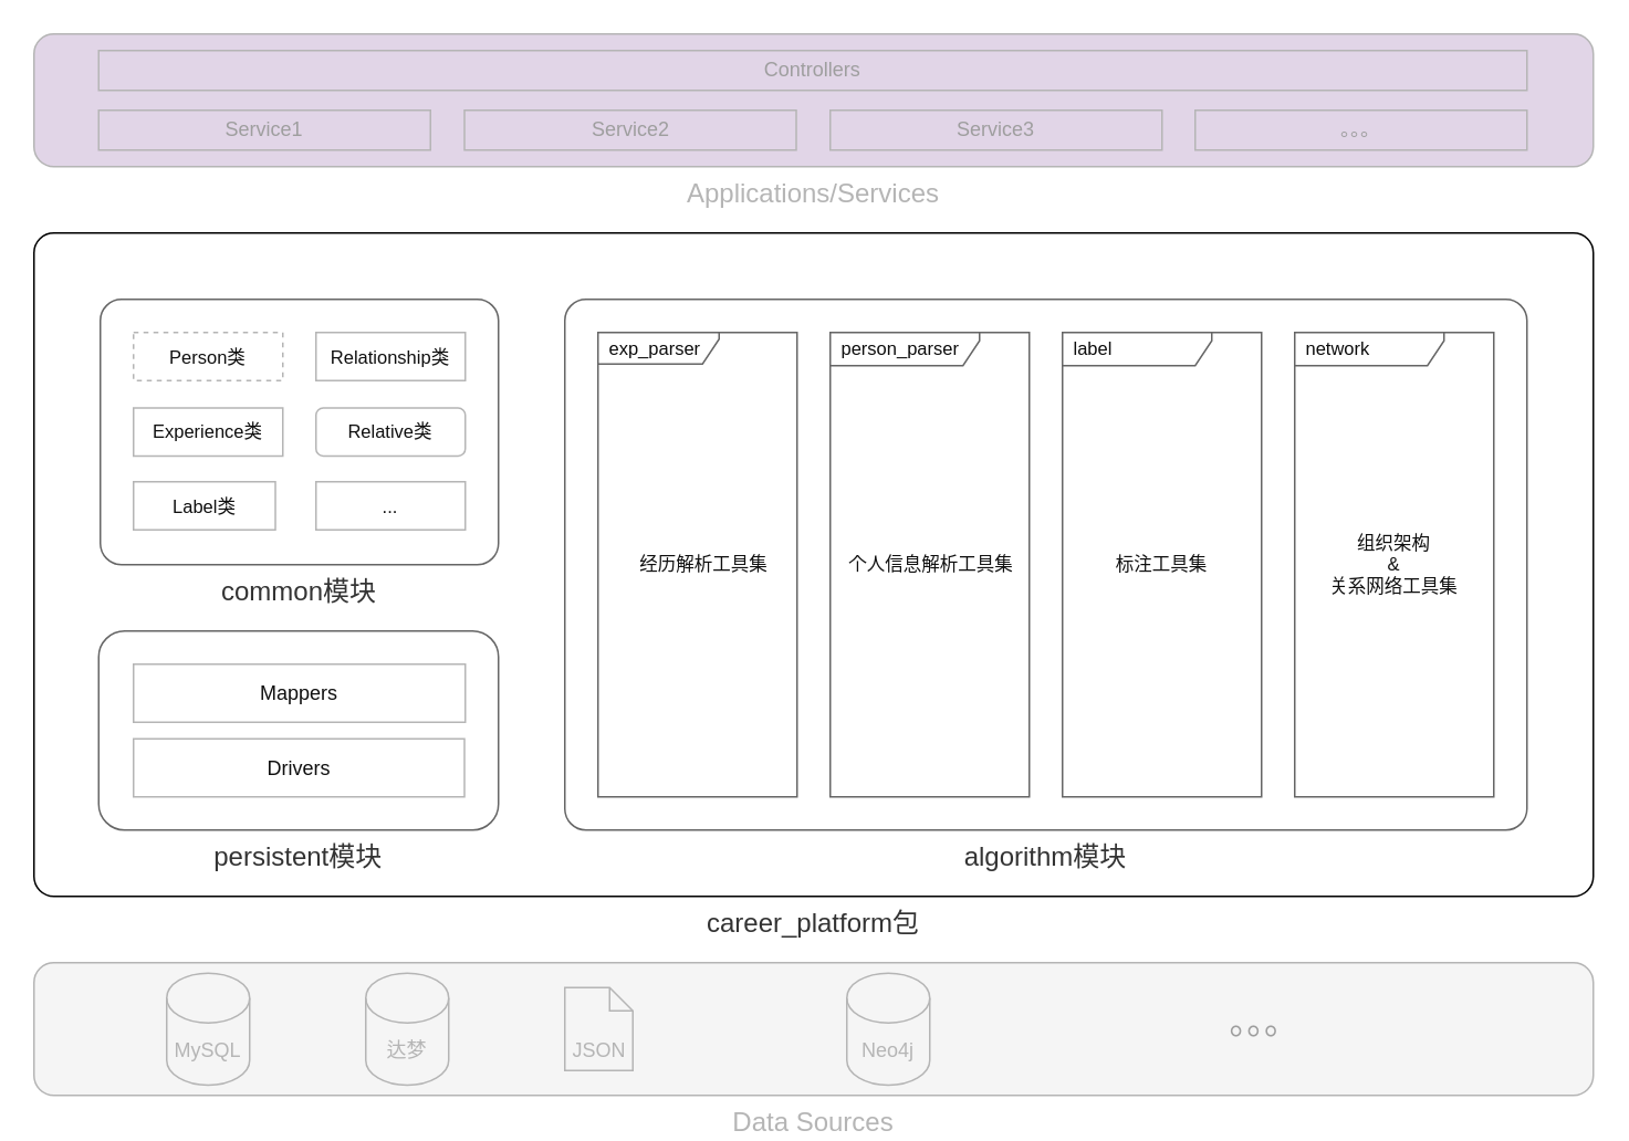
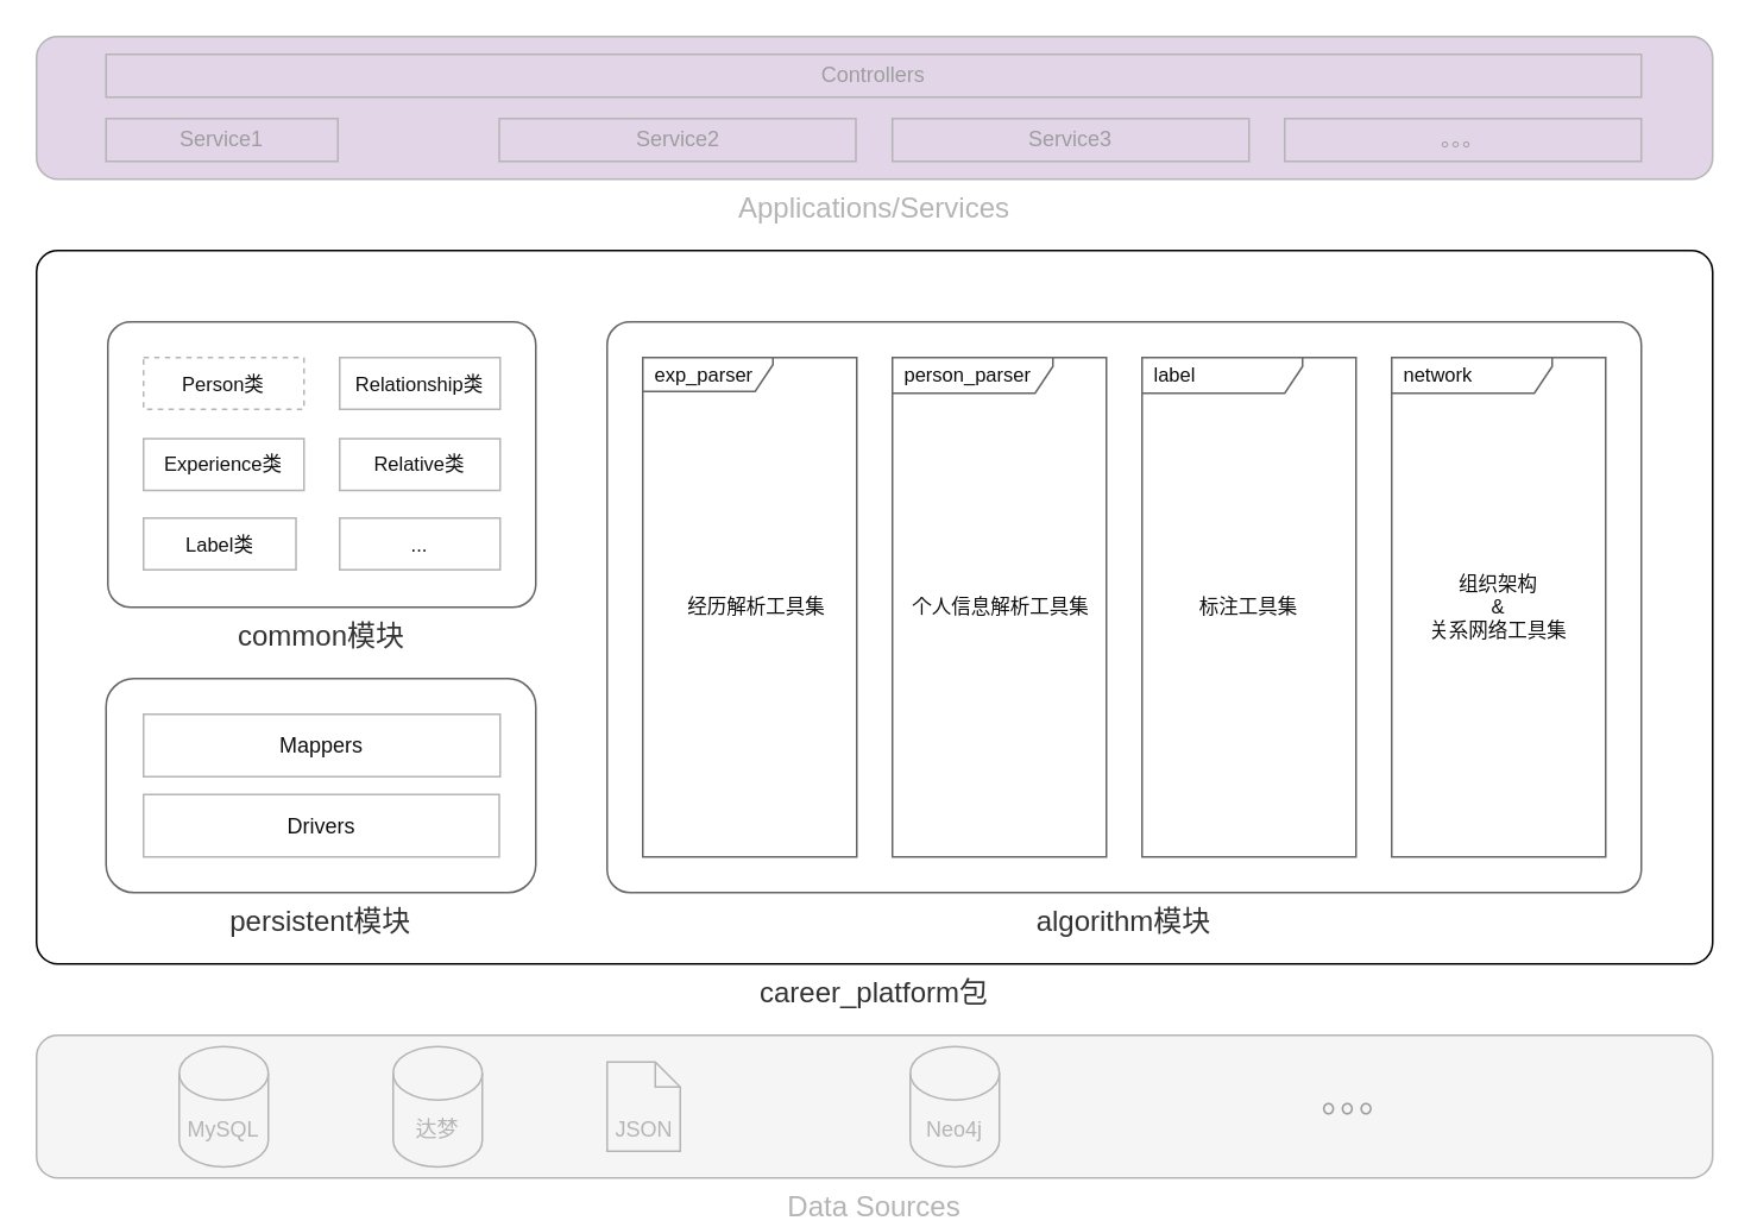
  <mxCell id="0" />
  <mxCell id="1" parent="0" />
  <mxCell id="2" value="career_platform包" style="rounded=1;whiteSpace=wrap;html=1;fillColor=none;labelPosition=center;verticalLabelPosition=bottom;align=center;verticalAlign=top;strokeColor=#000000;fontColor=#333333;fontSize=16;arcSize=3;" parent="1" vertex="1"><mxGeometry x="20" y="140" width="940" height="400" as="geometry" /></mxCell>
  <mxCell id="3" value="common模块" style="rounded=1;whiteSpace=wrap;html=1;fillColor=none;labelPosition=center;verticalLabelPosition=bottom;align=center;verticalAlign=top;strokeColor=#666666;fontColor=#333333;fontSize=16;arcSize=8;" parent="1" vertex="1"><mxGeometry x="60" y="180" width="240" height="160" as="geometry" /></mxCell>
  <mxCell id="4" value="persistent模块" style="rounded=1;whiteSpace=wrap;html=1;fillColor=none;labelPosition=center;verticalLabelPosition=bottom;align=center;verticalAlign=top;strokeColor=#666666;fontColor=#333333;fontSize=16;arcSize=13;" parent="1" vertex="1"><mxGeometry x="59" y="380" width="241" height="120" as="geometry" /></mxCell>
  <mxCell id="5" value="algorithm模块" style="rounded=1;whiteSpace=wrap;html=1;fillColor=none;labelPosition=center;verticalLabelPosition=bottom;align=center;verticalAlign=top;strokeColor=#666666;fontColor=#333333;fontSize=16;arcSize=4;" parent="1" vertex="1"><mxGeometry x="340" y="180" width="580" height="320" as="geometry" /></mxCell>
  <mxCell id="6" value="Applications/Services" style="rounded=1;whiteSpace=wrap;html=1;fillColor=#e1d5e7;labelPosition=center;verticalLabelPosition=bottom;align=center;verticalAlign=top;strokeColor=#B5B5B5;fontColor=#B5B5B5;fontSize=16;" parent="1" vertex="1"><mxGeometry x="20" y="20" width="940" height="80" as="geometry" /></mxCell>
  <mxCell id="7" value="Data Sources" style="rounded=1;whiteSpace=wrap;html=1;fillColor=#f5f5f5;labelPosition=center;verticalLabelPosition=bottom;align=center;verticalAlign=top;strokeColor=#B5B5B5;fontColor=#B5B5B5;fontSize=16;" parent="1" vertex="1"><mxGeometry x="20" y="580" width="940" height="80" as="geometry" /></mxCell>
  <mxCell id="8" value="MySQL" style="shape=cylinder3;whiteSpace=wrap;html=1;boundedLbl=1;backgroundOutline=1;size=15;strokeColor=#B5B5B5;fillColor=#f5f5f5;fontColor=#B5B5B5;fontSize=12;" parent="1" vertex="1"><mxGeometry x="100" y="586.25" width="50" height="67.5" as="geometry" /></mxCell>
  <mxCell id="9" value="达梦" style="shape=cylinder3;whiteSpace=wrap;html=1;boundedLbl=1;backgroundOutline=1;size=15;strokeColor=#B5B5B5;fillColor=#f5f5f5;fontColor=#B5B5B5;fontSize=12;" parent="1" vertex="1"><mxGeometry x="220" y="586.25" width="50" height="67.5" as="geometry" /></mxCell>
  <mxCell id="10" value="Neo4j" style="shape=cylinder3;whiteSpace=wrap;html=1;boundedLbl=1;backgroundOutline=1;size=15;strokeColor=#B5B5B5;fillColor=#f5f5f5;fontColor=#B5B5B5;fontSize=12;" parent="1" vertex="1"><mxGeometry x="510" y="586.25" width="50" height="67.5" as="geometry" /></mxCell>
  <mxCell id="11" value="" style="shape=note2;size=14;childLayout=stackLayout;horizontalStack=0;resizeParent=1;resizeParentMax=0;resizeLast=0;collapsible=0;marginBottom=0;html=1;container=1;strokeColor=#B5B5B5;fillColor=#f5f5f5;fontColor=#B5B5B5;fontSize=12;" parent="1" vertex="1"><mxGeometry x="340" y="595" width="41" height="50" as="geometry" /></mxCell>
  <mxCell id="12" value="&amp;nbsp;&amp;nbsp;" style="text;html=1;strokeColor=none;fillColor=none;align=left;verticalAlign=middle;spacingLeft=4;spacingRight=4;overflow=hidden;rotatable=0;points=[[0,0.5],[1,0.5]];portConstraint=eastwest;fontColor=#B5B5B5;fontSize=12;" parent="11" vertex="1"><mxGeometry width="41" height="25" as="geometry" /></mxCell>
  <mxCell id="13" value="JSON" style="text;html=1;strokeColor=none;fillColor=none;align=center;verticalAlign=middle;spacingLeft=4;spacingRight=4;overflow=hidden;rotatable=0;points=[[0,0.5],[1,0.5]];portConstraint=eastwest;fontColor=#B5B5B5;fontSize=12;" parent="11" vertex="1"><mxGeometry y="25" width="41" height="25" as="geometry" /></mxCell>
  <mxCell id="14" value="Person类" style="rounded=0;whiteSpace=wrap;html=1;fontSize=11;fontColor=#0F0F0F;strokeColor=#B5B5B5;fillColor=none;dashed=1;" parent="1" vertex="1"><mxGeometry x="80" y="200" width="90" height="29" as="geometry" /></mxCell>
  <mxCell id="15" value="Experience类" style="rounded=0;whiteSpace=wrap;html=1;fontSize=11;fontColor=#0F0F0F;strokeColor=#B5B5B5;fillColor=none;" parent="1" vertex="1"><mxGeometry x="80" y="245.5" width="90" height="29" as="geometry" /></mxCell>
  <mxCell id="16" value="Label类" style="rounded=0;whiteSpace=wrap;html=1;fontSize=11;fontColor=#0F0F0F;strokeColor=#B5B5B5;fillColor=none;" parent="1" vertex="1"><mxGeometry x="80" y="290" width="85.5" height="29" as="geometry" /></mxCell>
  <mxCell id="17" value="Relationship类" style="rounded=0;whiteSpace=wrap;html=1;fontSize=11;fontColor=#0F0F0F;strokeColor=#B5B5B5;fillColor=none;" parent="1" vertex="1"><mxGeometry x="190" y="200" width="90" height="29" as="geometry" /></mxCell>
- <mxCell id="18" value="Relative类" style="whiteSpace=wrap;html=1;fontSize=11;fontColor=#0F0F0F;strokeColor=#B5B5B5;fillColor=none;rounded=1;" parent="1" vertex="1"><mxGeometry x="190" y="245.5" width="90" height="29" as="geometry" /></mxCell>
+ <mxCell id="18" value="Relative类" style="rounded=0;whiteSpace=wrap;html=1;fontSize=11;fontColor=#0F0F0F;strokeColor=#B5B5B5;fillColor=none;" parent="1" vertex="1"><mxGeometry x="190" y="245.5" width="90" height="29" as="geometry" /></mxCell>
  <mxCell id="19" value="..." style="rounded=0;whiteSpace=wrap;html=1;fontSize=11;fontColor=#0F0F0F;strokeColor=#B5B5B5;fillColor=none;" parent="1" vertex="1"><mxGeometry x="190" y="290" width="90" height="29" as="geometry" /></mxCell>
  <mxCell id="20" value="Mappers" style="rounded=0;whiteSpace=wrap;html=1;fontSize=12;fontColor=#0F0F0F;strokeColor=#B5B5B5;fillColor=none;" parent="1" vertex="1"><mxGeometry x="80" y="400" width="200" height="35" as="geometry" /></mxCell>
  <mxCell id="21" value="Drivers" style="rounded=0;whiteSpace=wrap;html=1;fontSize=12;fontColor=#0F0F0F;strokeColor=#B5B5B5;fillColor=none;" parent="1" vertex="1"><mxGeometry x="80" y="445" width="199.5" height="35" as="geometry" /></mxCell>
  <mxCell id="22" value="exp_parser" style="shape=umlFrame;whiteSpace=wrap;html=1;width=73;height=19;boundedLbl=1;verticalAlign=middle;align=left;spacingLeft=5;fontSize=11;fillColor=none;strokeColor=#666666;fontColor=#0D0D0D;" parent="1" vertex="1"><mxGeometry x="360" y="200" width="120" height="280" as="geometry" /></mxCell>
  <mxCell id="23" value="person_parser" style="shape=umlFrame;whiteSpace=wrap;html=1;width=90;height=20;boundedLbl=1;verticalAlign=middle;align=left;spacingLeft=5;fontSize=11;fillColor=none;strokeColor=#666666;fontColor=#0D0D0D;" parent="1" vertex="1"><mxGeometry x="500" y="200" width="120" height="280" as="geometry" /></mxCell>
  <mxCell id="24" value="label" style="shape=umlFrame;whiteSpace=wrap;html=1;width=90;height=20;boundedLbl=1;verticalAlign=middle;align=left;spacingLeft=5;fontSize=11;fillColor=none;strokeColor=#666666;fontColor=#0D0D0D;" parent="1" vertex="1"><mxGeometry x="640" y="200" width="120" height="280" as="geometry" /></mxCell>
  <mxCell id="25" value="network" style="shape=umlFrame;whiteSpace=wrap;html=1;width=90;height=20;boundedLbl=1;verticalAlign=middle;align=left;spacingLeft=5;fontSize=11;fillColor=none;strokeColor=#666666;fontColor=#0D0D0D;" parent="1" vertex="1"><mxGeometry x="780" y="200" width="120" height="280" as="geometry" /></mxCell>
- <mxCell id="26" value="Service1" style="rounded=0;whiteSpace=wrap;html=1;fontSize=12;fontColor=#9E9E9E;strokeColor=#B5B5B5;fillColor=none;" parent="1" vertex="1"><mxGeometry x="59" y="66" width="200" height="24" as="geometry" /></mxCell>
+ <mxCell id="26" value="Service1" style="rounded=0;whiteSpace=wrap;html=1;fontSize=12;fontColor=#9E9E9E;strokeColor=#B5B5B5;fillColor=none;" parent="1" vertex="1"><mxGeometry x="59" y="66" width="130" height="24" as="geometry" /></mxCell>
  <mxCell id="27" value="Service2&lt;span style=&quot;font-family: monospace; font-size: 0px;&quot;&gt;%3CmxGraphModel%3E%3Croot%3E%3CmxCell%20id%3D%220%22%2F%3E%3CmxCell%20id%3D%221%22%20parent%3D%220%22%2F%3E%3CmxCell%20id%3D%222%22%20value%3D%22Service1%22%20style%3D%22rounded%3D0%3BwhiteSpace%3Dwrap%3Bhtml%3D1%3BfontSize%3D12%3BfontColor%3D%230F0F0F%3BstrokeColor%3D%23B5B5B5%3BfillColor%3Dnone%3B%22%20vertex%3D%221%22%20parent%3D%221%22%3E%3CmxGeometry%20x%3D%22119%22%20y%3D%22363%22%20width%3D%22200%22%20height%3D%2227%22%20as%3D%22geometry%22%2F%3E%3C%2FmxCell%3E%3C%2Froot%3E%3C%2FmxGraphModel%3E&lt;/span&gt;" style="rounded=0;whiteSpace=wrap;html=1;fontSize=12;fontColor=#9E9E9E;strokeColor=#B5B5B5;fillColor=none;" parent="1" vertex="1"><mxGeometry x="279.5" y="66" width="200" height="24" as="geometry" /></mxCell>
  <mxCell id="28" value="Service3" style="rounded=0;whiteSpace=wrap;html=1;fontSize=12;fontColor=#9E9E9E;strokeColor=#B5B5B5;fillColor=none;" parent="1" vertex="1"><mxGeometry x="500" y="66" width="200" height="24" as="geometry" /></mxCell>
  <mxCell id="29" value="。。。" style="rounded=0;whiteSpace=wrap;html=1;fontSize=12;fontColor=#9E9E9E;strokeColor=#B5B5B5;fillColor=none;" parent="1" vertex="1"><mxGeometry x="720" y="66" width="200" height="24" as="geometry" /></mxCell>
  <mxCell id="30" value="Controllers" style="rounded=0;whiteSpace=wrap;html=1;fontSize=12;fontColor=#9E9E9E;strokeColor=#B5B5B5;fillColor=none;" parent="1" vertex="1"><mxGeometry x="59" y="30" width="861" height="24" as="geometry" /></mxCell>
  <mxCell id="31" value="。。。" style="rounded=0;whiteSpace=wrap;html=1;fontSize=21;fontColor=#9E9E9E;strokeColor=none;fillColor=none;" parent="1" vertex="1"><mxGeometry x="662" y="603" width="200" height="24" as="geometry" /></mxCell>
  <mxCell id="32" value="经历解析工具集" style="rounded=0;whiteSpace=wrap;html=1;fontSize=11;fontColor=#0F0F0F;strokeColor=none;fillColor=none;" parent="1" vertex="1"><mxGeometry x="384" y="325.5" width="79.5" height="29" as="geometry" /></mxCell>
  <mxCell id="33" value="个人信息解析工具集" style="rounded=0;whiteSpace=wrap;html=1;fontSize=11;fontColor=#0F0F0F;strokeColor=none;fillColor=none;" parent="1" vertex="1"><mxGeometry x="508" y="325.5" width="106" height="29" as="geometry" /></mxCell>
  <mxCell id="34" value="标注工具集" style="rounded=0;whiteSpace=wrap;html=1;fontSize=11;fontColor=#0F0F0F;strokeColor=none;fillColor=none;" parent="1" vertex="1"><mxGeometry x="660.25" y="325.5" width="79.5" height="29" as="geometry" /></mxCell>
  <mxCell id="35" value="组织架构&lt;br&gt;&amp;amp;&lt;br&gt;关系网络工具集" style="rounded=0;whiteSpace=wrap;html=1;fontSize=11;fontColor=#0F0F0F;strokeColor=none;fillColor=none;" parent="1" vertex="1"><mxGeometry x="800.25" y="325.5" width="79.5" height="29" as="geometry" /></mxCell>
